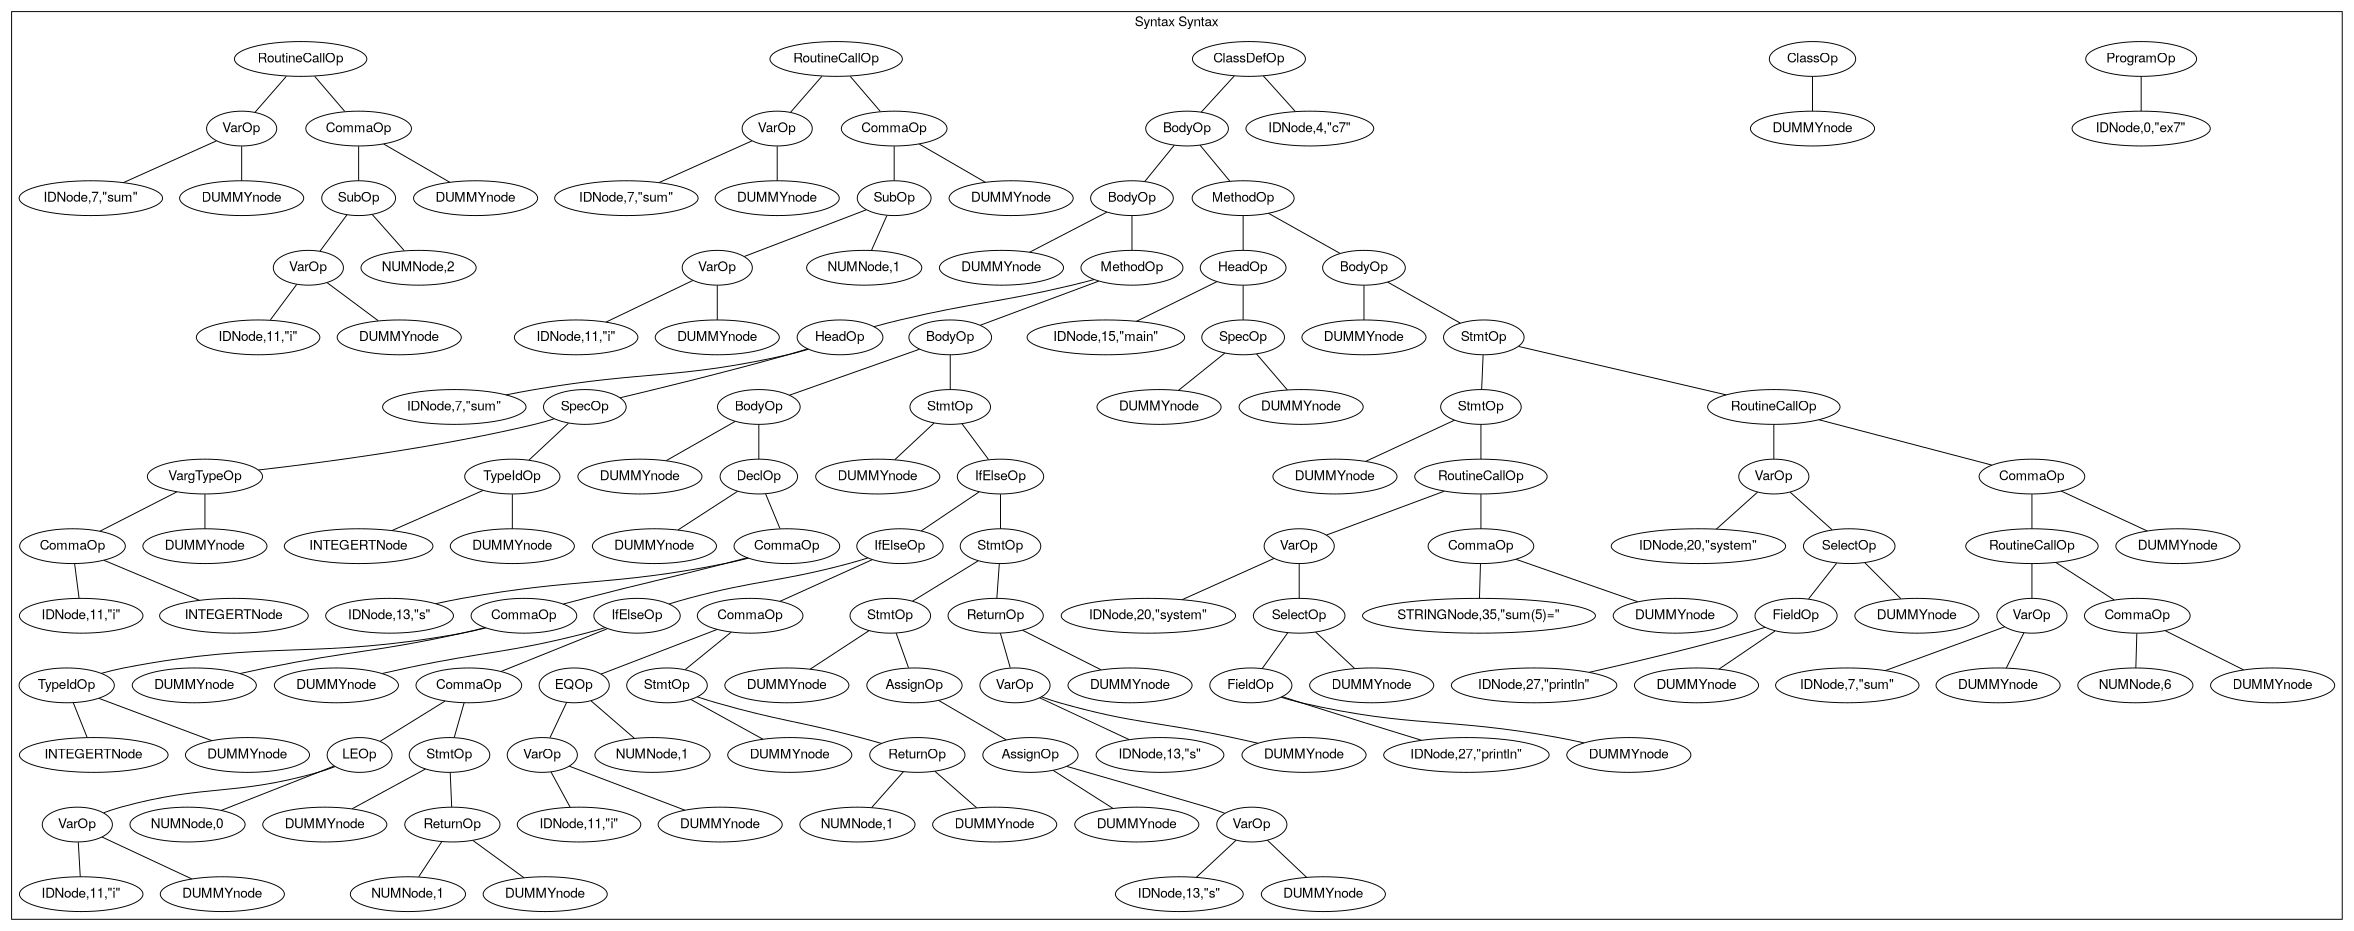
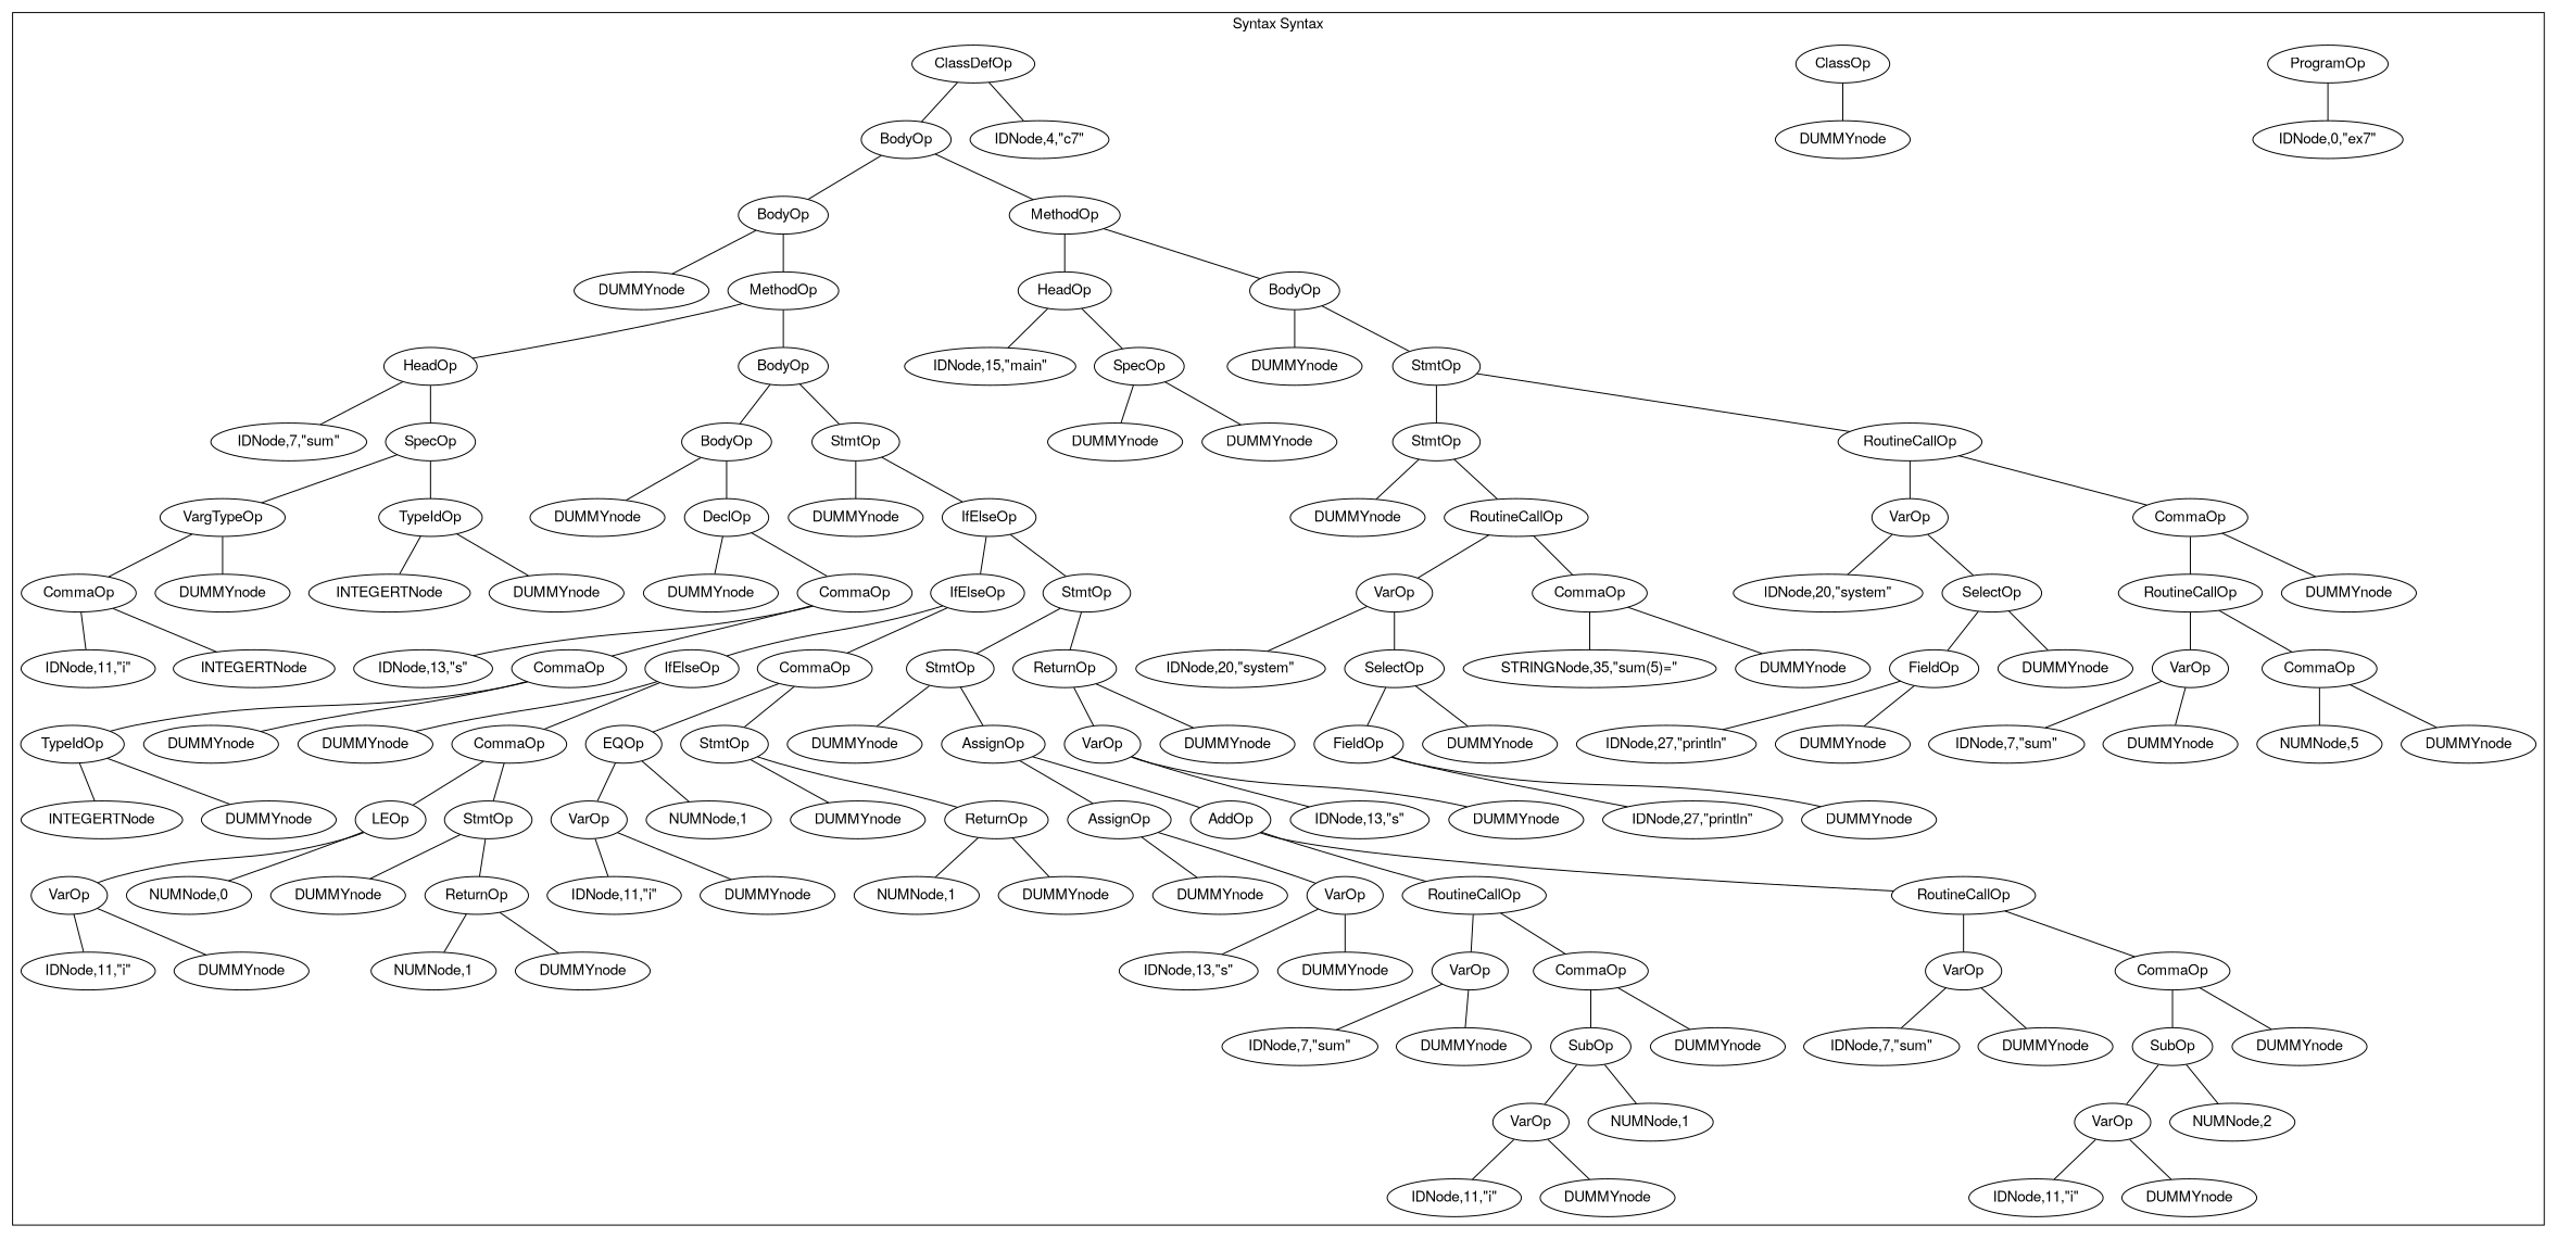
  graph {
    fontname="Helvetica,Arial,sans-serif"
    node [fontname="Helvetica,Arial,sans-serif"]
    edge [fontname="Helvetica,Arial,sans-serif"]
    n1 [label=ProgramOp]
    n2 [label=ClassOp]
    n3 [label="IDNode,0,\"ex7\""]
    n4 [label=DUMMYnode]
    n5 [label=ClassDefOp]
    n6 [label=BodyOp]
    n7 [label="IDNode,4,\"c7\""]
    n8 [label=BodyOp]
    n9 [label=MethodOp]
    n10 [label=DUMMYnode]
    n11 [label=MethodOp]
    n12 [label=HeadOp]
    n13 [label=BodyOp]
    n14 [label="IDNode,7,\"sum\""]
    n15 [label=SpecOp]
    n16 [label=VargTypeOp]
    n17 [label=TypeIdOp]
    n18 [label=CommaOp]
    n19 [label=DUMMYnode]
    n20 [label="IDNode,11,\"i\""]
    n21 [label=INTEGERTNode]
    n22 [label=INTEGERTNode]
    n23 [label=DUMMYnode]
    n24 [label=BodyOp]
    n25 [label=StmtOp]
    n26 [label=DUMMYnode]
    n27 [label=DeclOp]
    n28 [label=DUMMYnode]
    n29 [label=CommaOp]
    n30 [label="IDNode,13,\"s\""]
    n31 [label=CommaOp]
    n32 [label=TypeIdOp]
    n33 [label=DUMMYnode]
    n34 [label=INTEGERTNode]
    n35 [label=DUMMYnode]
    n36 [label=DUMMYnode]
    n37 [label=IfElseOp]
    n38 [label=IfElseOp]
    n39 [label=StmtOp]
    n40 [label=IfElseOp]
    n41 [label=CommaOp]
    n42 [label=DUMMYnode]
    n43 [label=CommaOp]
    n44 [label=LEOp]
    n45 [label=StmtOp]
    n46 [label=VarOp]
    n47 [label="NUMNode,0"]
    n48 [label="IDNode,11,\"i\""]
    n49 [label=DUMMYnode]
    n50 [label=DUMMYnode]
    n51 [label=ReturnOp]
    n52 [label="NUMNode,1"]
    n53 [label=DUMMYnode]
    n54 [label=EQOp]
    n55 [label=StmtOp]
    n56 [label=VarOp]
    n57 [label="NUMNode,1"]
    n58 [label="IDNode,11,\"i\""]
    n59 [label=DUMMYnode]
    n60 [label=DUMMYnode]
    n61 [label=ReturnOp]
    n62 [label="NUMNode,1"]
    n63 [label=DUMMYnode]
    n64 [label=StmtOp]
    n65 [label=ReturnOp]
    n66 [label=DUMMYnode]
    n67 [label=AssignOp]
    n68 [label=AssignOp]
+   n69 [label=AddOp]
    n70 [label=DUMMYnode]
    n71 [label=VarOp]
    n72 [label="IDNode,13,\"s\""]
    n73 [label=DUMMYnode]
    n74 [label=RoutineCallOp]
    n75 [label=RoutineCallOp]
    n76 [label=VarOp]
    n77 [label=CommaOp]
    n78 [label="IDNode,7,\"sum\""]
    n79 [label=DUMMYnode]
    n80 [label=SubOp]
    n81 [label=DUMMYnode]
    n82 [label=VarOp]
    n83 [label="NUMNode,1"]
    n84 [label="IDNode,11,\"i\""]
    n85 [label=DUMMYnode]
    n86 [label=VarOp]
    n87 [label=CommaOp]
    n88 [label="IDNode,7,\"sum\""]
    n89 [label=DUMMYnode]
    n90 [label=SubOp]
    n91 [label=DUMMYnode]
    n92 [label=VarOp]
    n93 [label="NUMNode,2"]
    n94 [label="IDNode,11,\"i\""]
    n95 [label=DUMMYnode]
    n96 [label=VarOp]
    n97 [label=DUMMYnode]
    n98 [label="IDNode,13,\"s\""]
    n99 [label=DUMMYnode]
    n100 [label=HeadOp]
    n101 [label=BodyOp]
    n102 [label="IDNode,15,\"main\""]
    n103 [label=SpecOp]
    n104 [label=DUMMYnode]
    n105 [label=DUMMYnode]
    n106 [label=DUMMYnode]
    n107 [label=StmtOp]
    n108 [label=StmtOp]
    n109 [label=RoutineCallOp]
    n110 [label=DUMMYnode]
    n111 [label=RoutineCallOp]
    n112 [label=VarOp]
    n113 [label=CommaOp]
    n114 [label="IDNode,20,\"system\""]
    n115 [label=SelectOp]
    n116 [label=FieldOp]
    n117 [label=DUMMYnode]
    n118 [label="IDNode,27,\"println\""]
    n119 [label=DUMMYnode]
    n120 [label="STRINGNode,35,\"sum(5)=\""]
    n121 [label=DUMMYnode]
    n122 [label=VarOp]
    n123 [label=CommaOp]
    n124 [label="IDNode,20,\"system\""]
    n125 [label=SelectOp]
    n126 [label=FieldOp]
    n127 [label=DUMMYnode]
    n128 [label="IDNode,27,\"println\""]
    n129 [label=DUMMYnode]
    n130 [label=RoutineCallOp]
    n131 [label=DUMMYnode]
    n132 [label=VarOp]
    n133 [label=CommaOp]
    n134 [label="IDNode,7,\"sum\""]
    n135 [label=DUMMYnode]
-   n136 [label="NUMNode,6"]
+   n136 [label="NUMNode,5"]
    n137 [label=DUMMYnode]
    subgraph cluster_1 {
      label="Syntax Syntax"
      n1
      n2
      n3
      n4
      n5
      n6
      n7
      n8
      n9
      n10
      n11
      n12
      n13
      n14
      n15
      n16
      n17
      n18
      n19
      n20
      n21
      n22
      n23
      n24
      n25
      n26
      n27
      n28
      n29
      n30
      n31
      n32
      n33
      n34
      n35
      n36
      n37
      n38
      n39
      n40
      n41
      n42
      n43
      n44
      n45
      n46
      n47
      n48
      n49
      n50
      n51
      n52
      n53
      n54
      n55
      n56
      n57
      n58
      n59
      n60
      n61
      n62
      n63
      n64
      n65
      n66
      n67
      n68
+     n69
      n70
      n71
      n72
      n73
      n74
      n75
      n76
      n77
      n78
      n79
      n80
      n81
      n82
      n83
      n84
      n85
      n86
      n87
      n88
      n89
      n90
      n91
      n92
      n93
      n94
      n95
      n96
      n97
      n98
      n99
      n100
      n101
      n102
      n103
      n104
      n105
      n106
      n107
      n108
      n109
      n110
      n111
      n112
      n113
      n114
      n115
      n116
      n117
      n118
      n119
      n120
      n121
      n122
      n123
      n124
      n125
      n126
      n127
      n128
      n129
      n130
      n131
      n132
      n133
      n134
      n135
      n136
      n137
    }
    n1 -- n3
    n2 -- n4
    n5 -- n6
    n5 -- n7
    n6 -- n8
    n6 -- n9
    n8 -- n10
    n8 -- n11
    n9 -- n100
    n9 -- n101
    n11 -- n12
    n11 -- n13
    n12 -- n14
    n12 -- n15
    n13 -- n24
    n13 -- n25
    n15 -- n16
    n15 -- n17
    n16 -- n18
    n16 -- n19
    n17 -- n22
    n17 -- n23
    n18 -- n20
    n18 -- n21
    n24 -- n26
    n24 -- n27
    n25 -- n36
    n25 -- n37
    n27 -- n28
    n27 -- n29
    n29 -- n30
    n29 -- n31
    n31 -- n32
    n31 -- n33
    n32 -- n34
    n32 -- n35
    n37 -- n38
    n37 -- n39
    n38 -- n40
    n38 -- n41
    n39 -- n64
    n39 -- n65
    n40 -- n42
    n40 -- n43
    n41 -- n54
    n41 -- n55
    n43 -- n44
    n43 -- n45
    n44 -- n46
    n44 -- n47
    n45 -- n50
    n45 -- n51
    n46 -- n48
    n46 -- n49
    n51 -- n52
    n51 -- n53
    n54 -- n56
    n54 -- n57
    n55 -- n60
    n55 -- n61
    n56 -- n58
    n56 -- n59
    n61 -- n62
    n61 -- n63
    n64 -- n66
    n64 -- n67
    n65 -- n96
    n65 -- n97
    n67 -- n68
+   n67 -- n69
    n68 -- n70
    n68 -- n71
+   n69 -- n74
+   n69 -- n75
    n71 -- n72
    n71 -- n73
    n74 -- n76
    n74 -- n77
    n75 -- n86
    n75 -- n87
    n76 -- n78
    n76 -- n79
    n77 -- n80
    n77 -- n81
    n80 -- n82
    n80 -- n83
    n82 -- n84
    n82 -- n85
    n86 -- n88
    n86 -- n89
    n87 -- n90
    n87 -- n91
    n90 -- n92
    n90 -- n93
    n92 -- n94
    n92 -- n95
    n96 -- n98
    n96 -- n99
    n100 -- n102
    n100 -- n103
    n101 -- n106
    n101 -- n107
    n103 -- n104
    n103 -- n105
    n107 -- n108
    n107 -- n109
    n108 -- n110
    n108 -- n111
    n109 -- n122
    n109 -- n123
    n111 -- n112
    n111 -- n113
    n112 -- n114
    n112 -- n115
    n113 -- n120
    n113 -- n121
    n115 -- n116
    n115 -- n117
    n116 -- n118
    n116 -- n119
    n122 -- n124
    n122 -- n125
    n123 -- n130
    n123 -- n131
    n125 -- n126
    n125 -- n127
    n126 -- n128
    n126 -- n129
    n130 -- n132
    n130 -- n133
    n132 -- n134
    n132 -- n135
    n133 -- n136
    n133 -- n137
  }
